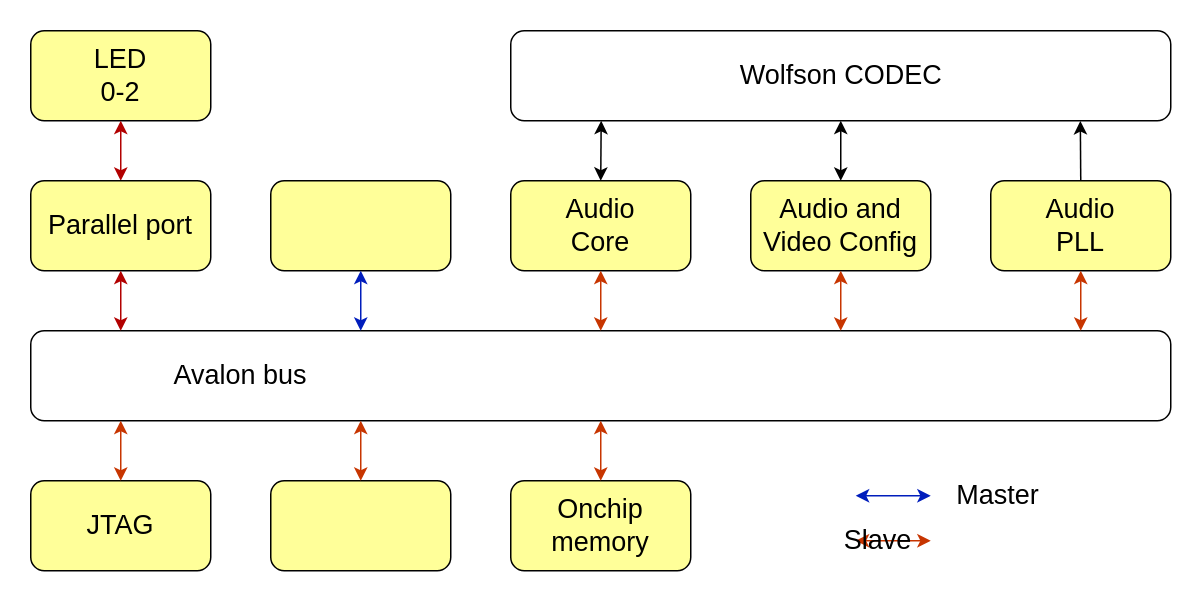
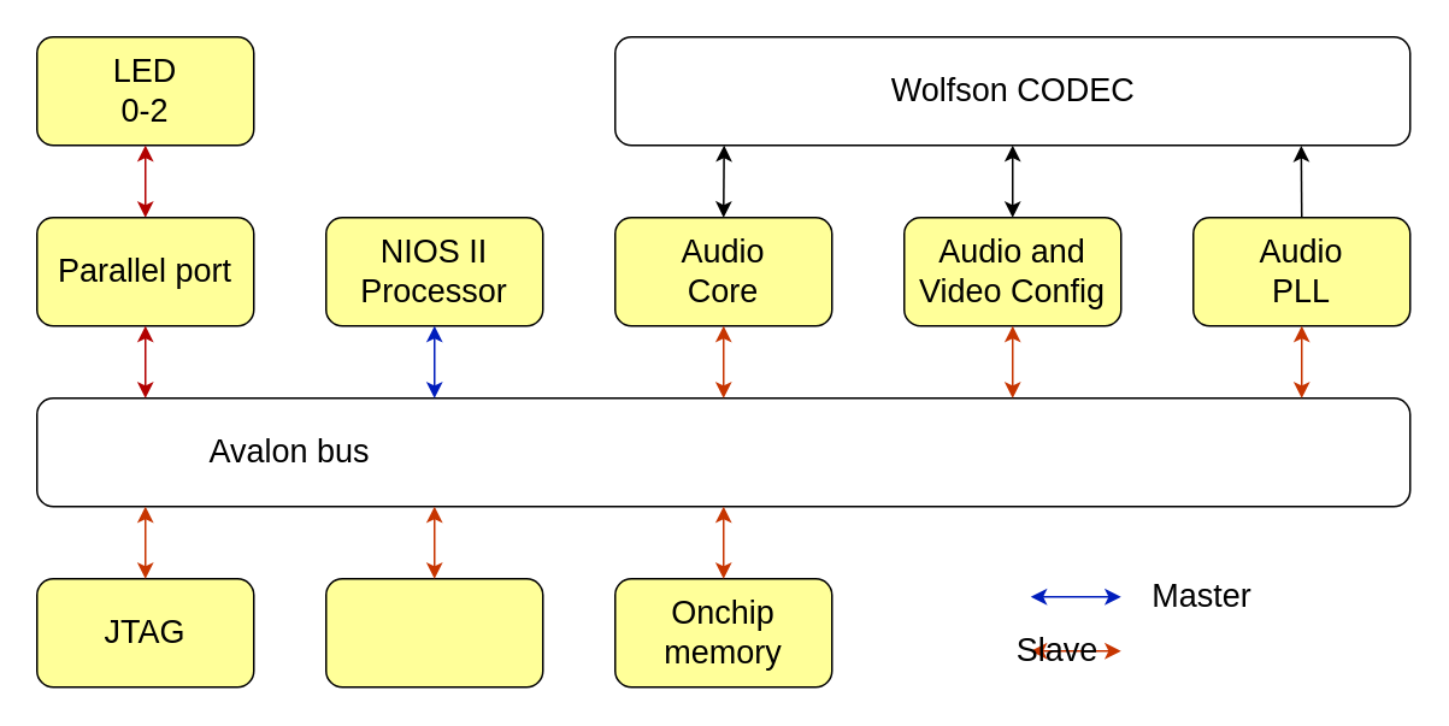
  <mxCell id="0" />
  <mxCell id="1" parent="0" />
  <mxCell id="2" value="" style="rounded=1;whiteSpace=wrap;html=1;fillColor=#FFFF99;" parent="1" vertex="1"><mxGeometry x="20" y="20" width="120" height="60" as="geometry" /></mxCell>
  <mxCell id="3" value="&lt;span style=&quot;font-size: 18px;&quot;&gt;LED&lt;br&gt;0-2&lt;br&gt;&lt;/span&gt;" style="text;html=1;strokeColor=none;fillColor=none;align=center;verticalAlign=middle;whiteSpace=wrap;rounded=0;" parent="1" vertex="1"><mxGeometry x="30" y="30" width="100" height="40" as="geometry" /></mxCell>
  <mxCell id="4" value="" style="rounded=1;whiteSpace=wrap;html=1;" parent="1" vertex="1"><mxGeometry x="20" y="220" width="760" height="60" as="geometry" /></mxCell>
  <mxCell id="5" value="&lt;font style=&quot;font-size: 18px;&quot;&gt;Avalon bus&lt;/font&gt;" style="text;html=1;strokeColor=none;fillColor=none;align=center;verticalAlign=middle;whiteSpace=wrap;rounded=0;" parent="1" vertex="1"><mxGeometry x="110" y="230" width="100" height="40" as="geometry" /></mxCell>
  <mxCell id="6" value="" style="rounded=1;whiteSpace=wrap;html=1;fillColor=#FFFF99;" parent="1" vertex="1"><mxGeometry x="180" y="120" width="120" height="60" as="geometry" /></mxCell>
+ <mxCell id="7" value="&lt;font style=&quot;font-size: 18px;&quot;&gt;NIOS II Processor&lt;/font&gt;" style="text;html=1;strokeColor=none;fillColor=none;align=center;verticalAlign=middle;whiteSpace=wrap;rounded=0;" parent="1" vertex="1"><mxGeometry x="190" y="130" width="100" height="40" as="geometry" /></mxCell>
  <mxCell id="8" value="" style="endArrow=classic;startArrow=classic;html=1;rounded=0;entryX=0.5;entryY=1;entryDx=0;entryDy=0;fillColor=#0050ef;strokeColor=#001DBC;" parent="1" target="6" edge="1"><mxGeometry width="50" height="50" relative="1" as="geometry"><mxPoint x="240" y="220" as="sourcePoint" /><mxPoint x="140" y="220" as="targetPoint" /></mxGeometry></mxCell>
  <mxCell id="9" value="" style="endArrow=classic;startArrow=classic;html=1;rounded=0;entryX=0.5;entryY=1;entryDx=0;entryDy=0;fillColor=#e51400;strokeColor=#B20000;" parent="1" target="2" edge="1"><mxGeometry width="50" height="50" relative="1" as="geometry"><mxPoint x="80" y="120" as="sourcePoint" /><mxPoint x="-110" y="110" as="targetPoint" /></mxGeometry></mxCell>
  <mxCell id="10" value="" style="rounded=1;whiteSpace=wrap;html=1;fillColor=#FFFF99;" parent="1" vertex="1"><mxGeometry x="180" y="320" width="120" height="60" as="geometry" /></mxCell>
  <mxCell id="11" value="" style="endArrow=classic;startArrow=classic;html=1;rounded=0;exitX=0.5;exitY=0;exitDx=0;exitDy=0;fillColor=#fa6800;strokeColor=#C73500;" parent="1" source="10" edge="1"><mxGeometry width="50" height="50" relative="1" as="geometry"><mxPoint x="340" y="390" as="sourcePoint" /><mxPoint x="240" y="280" as="targetPoint" /></mxGeometry></mxCell>
  <mxCell id="12" value="" style="rounded=1;whiteSpace=wrap;html=1;fillColor=#FFFF99;" parent="1" vertex="1"><mxGeometry x="20" y="320" width="120" height="60" as="geometry" /></mxCell>
  <mxCell id="13" value="" style="endArrow=classic;startArrow=classic;html=1;rounded=0;entryX=0.5;entryY=0;entryDx=0;entryDy=0;fillColor=#fa6800;strokeColor=#C73500;" parent="1" target="12" edge="1"><mxGeometry width="50" height="50" relative="1" as="geometry"><mxPoint x="80" y="280" as="sourcePoint" /><mxPoint x="140" y="400" as="targetPoint" /><Array as="points"><mxPoint x="80" y="300" /></Array></mxGeometry></mxCell>
  <mxCell id="14" value="" style="rounded=1;whiteSpace=wrap;html=1;fillColor=#FFFF99;" parent="1" vertex="1"><mxGeometry x="340" y="120" width="120" height="60" as="geometry" /></mxCell>
  <mxCell id="15" value="" style="endArrow=classic;startArrow=classic;html=1;rounded=0;fillColor=#fa6800;strokeColor=#C73500;" parent="1" edge="1"><mxGeometry width="50" height="50" relative="1" as="geometry"><mxPoint x="400" y="220" as="sourcePoint" /><mxPoint x="400" y="180" as="targetPoint" /></mxGeometry></mxCell>
  <mxCell id="16" value="&lt;font style=&quot;font-size: 18px;&quot;&gt;JTAG&lt;/font&gt;" style="text;html=1;strokeColor=none;fillColor=none;align=center;verticalAlign=middle;whiteSpace=wrap;rounded=0;" parent="1" vertex="1"><mxGeometry x="30" y="330" width="100" height="40" as="geometry" /></mxCell>
  <mxCell id="17" value="" style="endArrow=classic;startArrow=classic;html=1;rounded=0;fillColor=#0050ef;strokeColor=#001DBC;" parent="1" edge="1"><mxGeometry width="50" height="50" relative="1" as="geometry"><mxPoint x="620" y="330" as="sourcePoint" /><mxPoint x="570" y="330" as="targetPoint" /></mxGeometry></mxCell>
  <mxCell id="18" value="" style="endArrow=classic;startArrow=classic;html=1;rounded=0;fillColor=#fa6800;strokeColor=#C73500;" parent="1" edge="1"><mxGeometry width="50" height="50" relative="1" as="geometry"><mxPoint x="570" y="360" as="sourcePoint" /><mxPoint x="620" y="360" as="targetPoint" /></mxGeometry></mxCell>
  <mxCell id="19" value="&lt;font style=&quot;font-size: 18px;&quot;&gt;Master&lt;br&gt;&lt;/font&gt;" style="text;html=1;strokeColor=none;fillColor=none;align=center;verticalAlign=middle;whiteSpace=wrap;rounded=0;" parent="1" vertex="1"><mxGeometry x="640" y="320" width="50" height="20" as="geometry" /></mxCell>
  <mxCell id="20" value="&lt;font style=&quot;font-size: 18px;&quot;&gt;Audio&lt;br&gt;Core&lt;br&gt;&lt;/font&gt;" style="text;html=1;strokeColor=none;fillColor=none;align=center;verticalAlign=middle;whiteSpace=wrap;rounded=0;" parent="1" vertex="1"><mxGeometry x="350" y="130" width="100" height="40" as="geometry" /></mxCell>
  <mxCell id="21" value="&lt;font style=&quot;font-size: 18px;&quot;&gt;Slave&lt;br&gt;&lt;/font&gt;" style="text;html=1;strokeColor=none;fillColor=none;align=center;verticalAlign=middle;whiteSpace=wrap;rounded=0;" parent="1" vertex="1"><mxGeometry x="560" y="350" width="50" height="20" as="geometry" /></mxCell>
  <mxCell id="22" value="" style="rounded=1;whiteSpace=wrap;html=1;fillColor=#FFFF99;" parent="1" vertex="1"><mxGeometry x="340" y="320" width="120" height="60" as="geometry" /></mxCell>
  <mxCell id="23" value="&lt;font style=&quot;font-size: 18px;&quot;&gt;Onchip&lt;br&gt;memory&lt;br&gt;&lt;/font&gt;" style="text;html=1;strokeColor=none;fillColor=none;align=center;verticalAlign=middle;whiteSpace=wrap;rounded=0;" parent="1" vertex="1"><mxGeometry x="350" y="330" width="100" height="40" as="geometry" /></mxCell>
  <mxCell id="24" value="" style="endArrow=classic;startArrow=classic;html=1;rounded=0;exitX=0.5;exitY=0;exitDx=0;exitDy=0;fillColor=#fa6800;strokeColor=#C73500;" parent="1" source="22" edge="1"><mxGeometry width="50" height="50" relative="1" as="geometry"><mxPoint x="500" y="390" as="sourcePoint" /><mxPoint x="400" y="280" as="targetPoint" /></mxGeometry></mxCell>
  <mxCell id="25" value="" style="rounded=1;whiteSpace=wrap;html=1;fillColor=#FFFF99;" parent="1" vertex="1"><mxGeometry x="20" y="120" width="120" height="60" as="geometry" /></mxCell>
  <mxCell id="26" value="&lt;span style=&quot;font-size: 18px;&quot;&gt;Parallel port&lt;/span&gt;" style="text;html=1;strokeColor=none;fillColor=none;align=center;verticalAlign=middle;whiteSpace=wrap;rounded=0;" parent="1" vertex="1"><mxGeometry x="30" y="130" width="100" height="40" as="geometry" /></mxCell>
  <mxCell id="27" value="" style="endArrow=classic;startArrow=classic;html=1;rounded=0;entryX=0.5;entryY=1;entryDx=0;entryDy=0;fillColor=#e51400;strokeColor=#B20000;" parent="1" target="25" edge="1"><mxGeometry width="50" height="50" relative="1" as="geometry"><mxPoint x="80" y="220" as="sourcePoint" /><mxPoint x="-110" y="210" as="targetPoint" /></mxGeometry></mxCell>
  <mxCell id="28" value="" style="rounded=1;whiteSpace=wrap;html=1;fillColor=#FFFF99;" parent="1" vertex="1"><mxGeometry x="500" y="120" width="120" height="60" as="geometry" /></mxCell>
  <mxCell id="29" value="" style="endArrow=classic;startArrow=classic;html=1;rounded=0;fillColor=#fa6800;strokeColor=#C73500;" parent="1" edge="1"><mxGeometry width="50" height="50" relative="1" as="geometry"><mxPoint x="560" y="220" as="sourcePoint" /><mxPoint x="560" y="180" as="targetPoint" /></mxGeometry></mxCell>
  <mxCell id="30" value="&lt;font style=&quot;font-size: 18px;&quot;&gt;Audio and Video Config&lt;br&gt;&lt;/font&gt;" style="text;html=1;strokeColor=none;fillColor=none;align=center;verticalAlign=middle;whiteSpace=wrap;rounded=0;" parent="1" vertex="1"><mxGeometry x="505" y="130" width="110" height="40" as="geometry" /></mxCell>
  <mxCell id="31" value="" style="rounded=1;whiteSpace=wrap;html=1;fillColor=#FFFF99;" parent="1" vertex="1"><mxGeometry x="660" y="120" width="120" height="60" as="geometry" /></mxCell>
  <mxCell id="32" value="" style="endArrow=classic;startArrow=classic;html=1;rounded=0;fillColor=#fa6800;strokeColor=#C73500;" parent="1" edge="1"><mxGeometry width="50" height="50" relative="1" as="geometry"><mxPoint x="720" y="220" as="sourcePoint" /><mxPoint x="720" y="180" as="targetPoint" /></mxGeometry></mxCell>
  <mxCell id="33" value="&lt;font style=&quot;font-size: 18px;&quot;&gt;Audio&lt;br&gt;PLL&lt;br&gt;&lt;/font&gt;" style="text;html=1;strokeColor=none;fillColor=none;align=center;verticalAlign=middle;whiteSpace=wrap;rounded=0;" parent="1" vertex="1"><mxGeometry x="665" y="130" width="110" height="40" as="geometry" /></mxCell>
  <mxCell id="34" value="" style="rounded=1;whiteSpace=wrap;html=1;fillColor=#FFFFFF;" parent="1" vertex="1"><mxGeometry x="340" y="20" width="440" height="60" as="geometry" /></mxCell>
  <mxCell id="35" value="&lt;span style=&quot;font-size: 18px;&quot;&gt;Wolfson CODEC&lt;br&gt;&lt;/span&gt;" style="text;html=1;strokeColor=none;fillColor=none;align=center;verticalAlign=middle;whiteSpace=wrap;rounded=0;" parent="1" vertex="1"><mxGeometry x="472.5" y="30" width="175" height="40" as="geometry" /></mxCell>
  <mxCell id="36" value="" style="endArrow=classic;startArrow=classic;html=1;rounded=0;exitX=0.5;exitY=0;exitDx=0;exitDy=0;entryX=0.137;entryY=1;entryDx=0;entryDy=0;entryPerimeter=0;" parent="1" source="14" target="34" edge="1"><mxGeometry width="50" height="50" relative="1" as="geometry"><mxPoint x="500" y="330" as="sourcePoint" /><mxPoint x="550" y="280" as="targetPoint" /></mxGeometry></mxCell>
  <mxCell id="37" value="" style="endArrow=classic;startArrow=classic;html=1;rounded=0;exitX=0.5;exitY=0;exitDx=0;exitDy=0;entryX=0.5;entryY=1;entryDx=0;entryDy=0;" parent="1" source="28" target="34" edge="1"><mxGeometry width="50" height="50" relative="1" as="geometry"><mxPoint x="500" y="330" as="sourcePoint" /><mxPoint x="550" y="280" as="targetPoint" /></mxGeometry></mxCell>
  <mxCell id="38" value="" style="endArrow=classic;html=1;rounded=0;exitX=0.5;exitY=0;exitDx=0;exitDy=0;entryX=0.863;entryY=1.003;entryDx=0;entryDy=0;entryPerimeter=0;" parent="1" source="31" target="34" edge="1"><mxGeometry width="50" height="50" relative="1" as="geometry"><mxPoint x="500" y="330" as="sourcePoint" /><mxPoint x="550" y="280" as="targetPoint" /></mxGeometry></mxCell>
